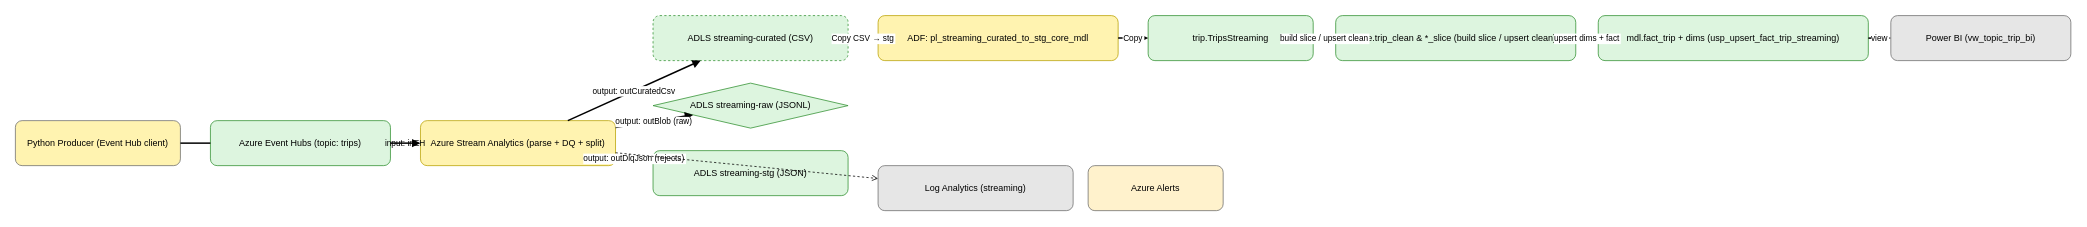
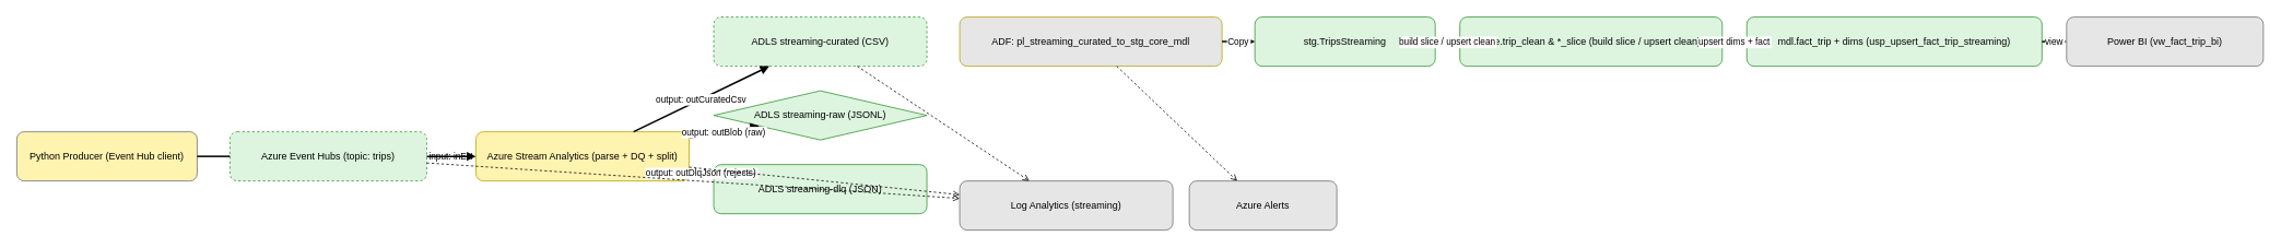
  <mxCell id="0" />
  <mxCell id="1" parent="0" />
  <mxCell id="2" parent="1" value="Python Producer (Event Hub client)" style="rounded=1;whiteSpace=wrap;html=1;fillColor=#fff3b0;strokeColor=#6b6b6b;" vertex="1"><mxGeometry x="20" y="160" width="220" height="60" as="geometry" /></mxCell>
- <mxCell id="3" parent="1" value="Azure Event Hubs (topic: trips)" style="rounded=1;whiteSpace=wrap;html=1;fillColor=#ddf5df;strokeColor=#2f8f2f;" vertex="1"><mxGeometry x="280" y="160" width="240" height="60" as="geometry" /></mxCell>
- <mxCell id="4" parent="1" value="Azure Stream Analytics (parse + DQ + split)" style="rounded=1;whiteSpace=wrap;html=1;fillColor=#fff3b0;strokeColor=#b9a100;" vertex="1"><mxGeometry x="560" y="160" width="260" height="60" as="geometry" /></mxCell>
+ <mxCell id="3" parent="1" value="Azure Event Hubs (topic: trips)" style="rounded=1;whiteSpace=wrap;html=1;fillColor=#ddf5df;strokeColor=#2f8f2f;dashed=1;" vertex="1"><mxGeometry x="280" y="160" width="240" height="60" as="geometry" /></mxCell>
+ <mxCell id="4" parent="1" value="Azure Stream Analytics (parse + DQ + split)" style="rounded=1;whiteSpace=wrap;html=1;fillColor=#fff3b0;strokeColor=#b9a100;" vertex="1"><mxGeometry x="580" y="160" width="260" height="60" as="geometry" /></mxCell>
  <mxCell id="5" parent="1" value="ADLS streaming-curated (CSV)" style="rounded=1;whiteSpace=wrap;html=1;fillColor=#ddf5df;strokeColor=#2f8f2f;dashed=1;" vertex="1"><mxGeometry x="870" y="20" width="260" height="60" as="geometry" /></mxCell>
  <mxCell id="6" parent="1" value="ADLS streaming-raw (JSONL)" style="rhombus;whiteSpace=wrap;html=1;fillColor=#ddf5df;strokeColor=#2f8f2f;" vertex="1"><mxGeometry x="870" y="110" width="260" height="60" as="geometry" /></mxCell>
- <mxCell id="7" parent="1" value="ADLS streaming-stg (JSON)" style="rounded=1;whiteSpace=wrap;html=1;fillColor=#ddf5df;strokeColor=#2f8f2f;" vertex="1"><mxGeometry x="870" y="200" width="260" height="60" as="geometry" /></mxCell>
- <mxCell id="8" parent="1" value="ADF: pl_streaming_curated_to_stg_core_mdl" style="rounded=1;whiteSpace=wrap;html=1;fillColor=#fff3b0;strokeColor=#b9a100;" vertex="1"><mxGeometry x="1170" y="20" width="320" height="60" as="geometry" /></mxCell>
- <mxCell id="9" parent="1" value="trip.TripsStreaming" style="rounded=1;whiteSpace=wrap;html=1;fillColor=#ddf5df;strokeColor=#2f8f2f;" vertex="1"><mxGeometry x="1530" y="20" width="220" height="60" as="geometry" /></mxCell>
+ <mxCell id="7" parent="1" value="ADLS streaming-dlq (JSON)" style="rounded=1;whiteSpace=wrap;html=1;fillColor=#ddf5df;strokeColor=#2f8f2f;" vertex="1"><mxGeometry x="870" y="200" width="260" height="60" as="geometry" /></mxCell>
+ <mxCell id="8" parent="1" value="ADF: pl_streaming_curated_to_stg_core_mdl" style="rounded=1;whiteSpace=wrap;html=1;fillColor=#e6e6e6;strokeColor=#b9a100;" vertex="1"><mxGeometry x="1170" y="20" width="320" height="60" as="geometry" /></mxCell>
+ <mxCell id="9" parent="1" value="stg.TripsStreaming" style="rounded=1;whiteSpace=wrap;html=1;fillColor=#ddf5df;strokeColor=#2f8f2f;" vertex="1"><mxGeometry x="1530" y="20" width="220" height="60" as="geometry" /></mxCell>
  <mxCell id="10" parent="1" value="core.trip_clean &amp; *_slice (build slice / upsert clean)" style="rounded=1;whiteSpace=wrap;html=1;fillColor=#ddf5df;strokeColor=#2f8f2f;" vertex="1"><mxGeometry x="1780" y="20" width="320" height="60" as="geometry" /></mxCell>
  <mxCell id="11" parent="1" value="mdl.fact_trip + dims (usp_upsert_fact_trip_streaming)" style="rounded=1;whiteSpace=wrap;html=1;fillColor=#ddf5df;strokeColor=#2f8f2f;" vertex="1"><mxGeometry x="2130" y="20" width="360" height="60" as="geometry" /></mxCell>
- <mxCell id="12" parent="1" value="Power BI (vw_topic_trip_bi)" style="rounded=1;whiteSpace=wrap;html=1;fillColor=#e6e6e6;strokeColor=#6b6b6b;" vertex="1"><mxGeometry x="2520" y="20" width="240" height="60" as="geometry" /></mxCell>
+ <mxCell id="12" parent="1" value="Power BI (vw_fact_trip_bi)" style="rounded=1;whiteSpace=wrap;html=1;fillColor=#e6e6e6;strokeColor=#6b6b6b;" vertex="1"><mxGeometry x="2520" y="20" width="240" height="60" as="geometry" /></mxCell>
  <mxCell id="13" parent="1" value="Log Analytics (streaming)" style="rounded=1;whiteSpace=wrap;html=1;fillColor=#e6e6e6;strokeColor=#6b6b6b;" vertex="1"><mxGeometry x="1170" y="220" width="260" height="60" as="geometry" /></mxCell>
- <mxCell id="14" parent="1" value="Azure Alerts" style="rounded=1;whiteSpace=wrap;html=1;fillColor=#fff2cc;strokeColor=#6b6b6b;" vertex="1"><mxGeometry x="1450" y="220" width="180" height="60" as="geometry" /></mxCell>
+ <mxCell id="14" parent="1" value="Azure Alerts" style="rounded=1;whiteSpace=wrap;html=1;fillColor=#e6e6e6;strokeColor=#6b6b6b;" vertex="1"><mxGeometry x="1450" y="220" width="180" height="60" as="geometry" /></mxCell>
  <mxCell id="15" parent="1" edge="1" source="2" target="3" style="endArrow=none;strokeWidth=2;"><mxGeometry relative="1" as="geometry" /></mxCell>
  <mxCell id="16" parent="1" value="input: inEH" edge="1" source="3" target="4" style="endArrow=block;strokeWidth=2;labelBackgroundColor=none;"><mxGeometry relative="1" as="geometry" /></mxCell>
  <mxCell id="17" parent="1" value="output: outCuratedCsv" edge="1" source="4" target="5" style="endArrow=block;strokeWidth=2;"><mxGeometry relative="1" as="geometry" /></mxCell>
  <mxCell id="18" parent="1" value="output: outBlob (raw)" edge="1" source="4" target="6" style="endArrow=block;strokeWidth=2;"><mxGeometry relative="1" as="geometry" /></mxCell>
  <mxCell id="19" parent="1" value="output: outDlqJson (rejects)" edge="1" source="4" target="7" style="endArrow=block;strokeWidth=2;"><mxGeometry relative="1" as="geometry" /></mxCell>
- <mxCell id="20" parent="1" value="Copy CSV → stg" edge="1" source="5" target="8" style="endArrow=block;strokeWidth=2;"><mxGeometry relative="1" as="geometry" /></mxCell>
  <mxCell id="21" parent="1" value="Copy" edge="1" source="8" target="9" style="endArrow=block;strokeWidth=2;dashed=1;"><mxGeometry relative="1" as="geometry" /></mxCell>
  <mxCell id="22" parent="1" value="build slice / upsert clean" edge="1" source="9" target="10" style="endArrow=block;strokeWidth=2;"><mxGeometry relative="1" as="geometry" /></mxCell>
  <mxCell id="23" parent="1" value="upsert dims + fact" edge="1" source="10" target="11" style="endArrow=block;strokeWidth=2;"><mxGeometry relative="1" as="geometry" /></mxCell>
  <mxCell id="24" parent="1" value="view" edge="1" source="11" target="12" style="endArrow=block;strokeWidth=2;"><mxGeometry relative="1" as="geometry" /></mxCell>
  <mxCell id="25" parent="1" edge="1" source="4" target="13" style="endArrow=open;dashed=1;strokeWidth=1;"><mxGeometry relative="1" as="geometry" /></mxCell>
+ <mxCell id="26" parent="1" edge="1" source="3" target="13" style="endArrow=open;dashed=1;strokeWidth=1;"><mxGeometry relative="1" as="geometry" /></mxCell>
+ <mxCell id="27" parent="1" edge="1" source="5" target="13" style="endArrow=open;dashed=1;strokeWidth=1;"><mxGeometry relative="1" as="geometry" /></mxCell>
+ <mxCell id="28" parent="1" edge="1" source="8" target="14" style="endArrow=open;dashed=1;strokeWidth=1;"><mxGeometry relative="1" as="geometry" /></mxCell>
